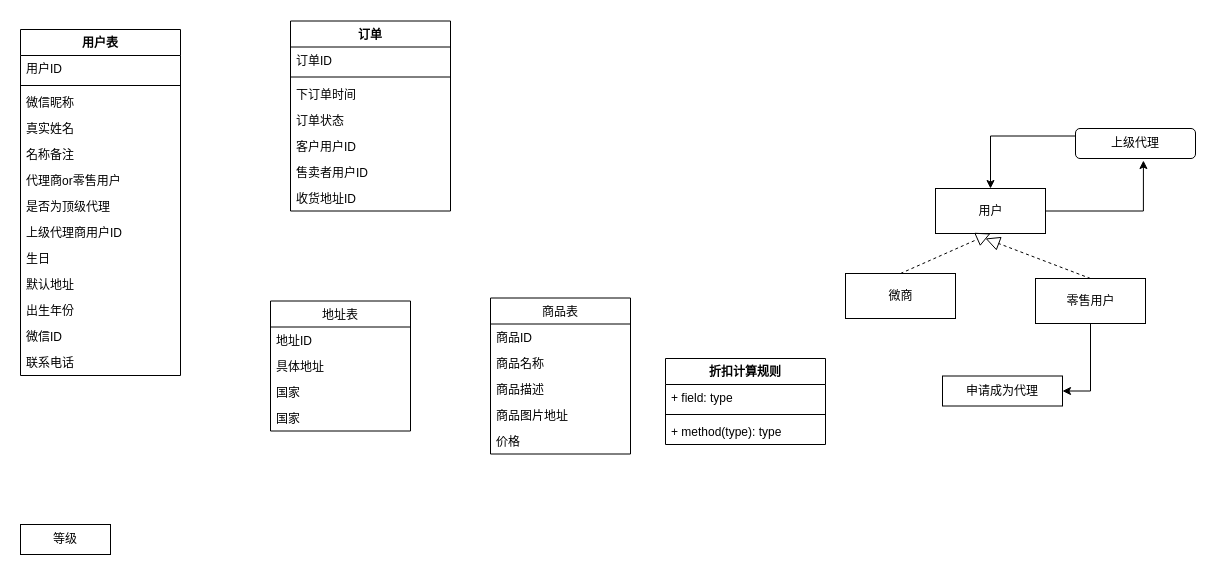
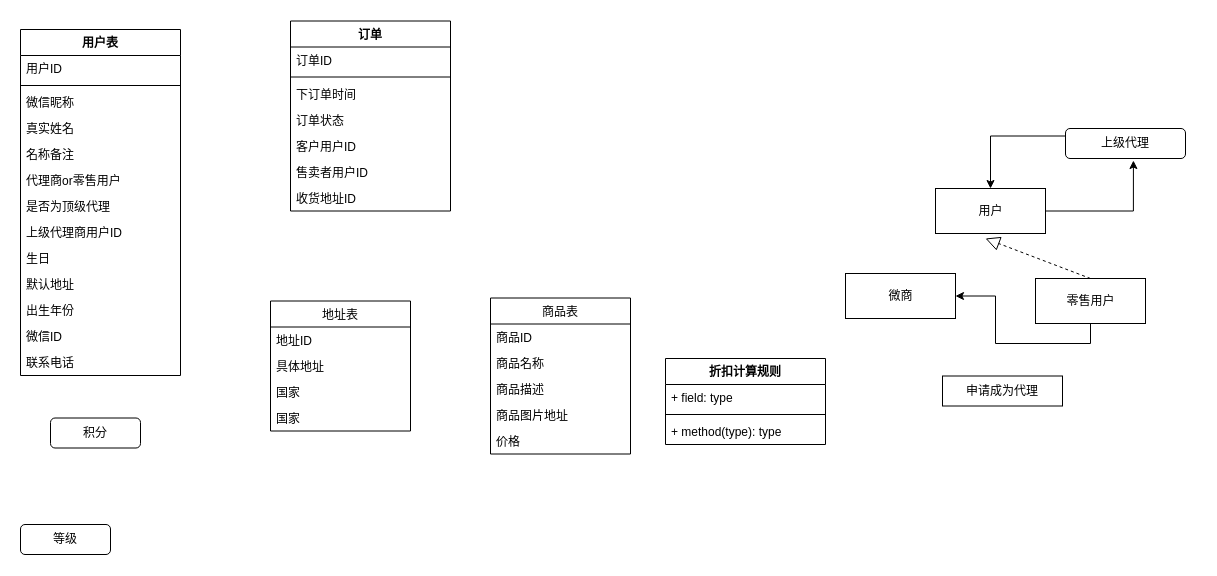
  <mxCell id="0" />
  <mxCell id="1" parent="0" />
  <mxCell id="2" style="edgeStyle=orthogonalEdgeStyle;rounded=0;orthogonalLoop=1;jettySize=auto;html=1;exitX=1;exitY=0.5;exitDx=0;exitDy=0;entryX=0.566;entryY=1.067;entryDx=0;entryDy=0;entryPerimeter=0;" parent="1" source="3" target="8" edge="1"><mxGeometry relative="1" as="geometry" /></mxCell>
  <mxCell id="3" value="用户" style="html=1;" parent="1" vertex="1"><mxGeometry x="935" y="188" width="110" height="45" as="geometry" /></mxCell>
  <mxCell id="4" value="微商" style="html=1;" parent="1" vertex="1"><mxGeometry x="845" y="273" width="110" height="45" as="geometry" /></mxCell>
- <mxCell id="5" style="edgeStyle=orthogonalEdgeStyle;rounded=0;orthogonalLoop=1;jettySize=auto;html=1;exitX=0.5;exitY=1;exitDx=0;exitDy=0;entryX=1;entryY=0.5;entryDx=0;entryDy=0;" edge="1" parent="1" source="6" target="13"><mxGeometry relative="1" as="geometry" /></mxCell>
+ <mxCell id="5" style="edgeStyle=orthogonalEdgeStyle;rounded=0;orthogonalLoop=1;jettySize=auto;html=1;exitX=0.5;exitY=1;exitDx=0;exitDy=0;" edge="1" parent="1" source="6" target="4"><mxGeometry relative="1" as="geometry" /></mxCell>
  <mxCell id="6" value="零售用户" style="html=1;" parent="1" vertex="1"><mxGeometry x="1035" y="278" width="110" height="45" as="geometry" /></mxCell>
  <mxCell id="7" style="edgeStyle=orthogonalEdgeStyle;rounded=0;orthogonalLoop=1;jettySize=auto;html=1;exitX=0;exitY=0.25;exitDx=0;exitDy=0;entryX=0.5;entryY=0;entryDx=0;entryDy=0;" parent="1" source="8" target="3" edge="1"><mxGeometry relative="1" as="geometry" /></mxCell>
- <mxCell id="8" value="上级代理" style="rounded=1;whiteSpace=wrap;html=1;" parent="1" vertex="1"><mxGeometry x="1075" y="128" width="120" height="30" as="geometry" /></mxCell>
- <mxCell id="9" value="" style="endArrow=block;dashed=1;endFill=0;endSize=12;html=1;exitX=0.5;exitY=0;exitDx=0;exitDy=0;entryX=0.5;entryY=1;entryDx=0;entryDy=0;" parent="1" source="4" target="3" edge="1"><mxGeometry width="160" relative="1" as="geometry"><mxPoint x="995" y="388" as="sourcePoint" /><mxPoint x="925" y="218" as="targetPoint" /></mxGeometry></mxCell>
+ <mxCell id="8" value="上级代理" style="rounded=1;whiteSpace=wrap;html=1;" parent="1" vertex="1"><mxGeometry x="1065" y="128" width="120" height="30" as="geometry" /></mxCell>
  <mxCell id="10" value="" style="endArrow=block;dashed=1;endFill=0;endSize=12;html=1;exitX=0.5;exitY=0;exitDx=0;exitDy=0;" parent="1" source="6" edge="1"><mxGeometry width="160" relative="1" as="geometry"><mxPoint x="995" y="388" as="sourcePoint" /><mxPoint x="985" y="238" as="targetPoint" /></mxGeometry></mxCell>
- <mxCell id="12" value="等级" style="whiteSpace=wrap;html=1;rounded=0;" vertex="1" parent="1"><mxGeometry x="20" y="524" width="90" height="30" as="geometry" /></mxCell>
+ <mxCell id="11" value="积分" style="rounded=1;whiteSpace=wrap;html=1;" vertex="1" parent="1"><mxGeometry x="50" y="417.5" width="90" height="30" as="geometry" /></mxCell>
+ <mxCell id="12" value="等级" style="rounded=1;whiteSpace=wrap;html=1;" vertex="1" parent="1"><mxGeometry x="20" y="524" width="90" height="30" as="geometry" /></mxCell>
  <mxCell id="13" value="申请成为代理" style="whiteSpace=wrap;html=1;rounded=0;" vertex="1" parent="1"><mxGeometry x="942" y="375.5" width="120" height="30" as="geometry" /></mxCell>
  <mxCell id="14" value="用户表" style="swimlane;fontStyle=1;align=center;verticalAlign=top;childLayout=stackLayout;horizontal=1;startSize=26;horizontalStack=0;resizeParent=1;resizeParentMax=0;resizeLast=0;collapsible=1;marginBottom=0;" vertex="1" parent="1"><mxGeometry x="20" y="29" width="160" height="346" as="geometry" /></mxCell>
  <mxCell id="15" value="用户ID" style="text;strokeColor=none;fillColor=none;align=left;verticalAlign=top;spacingLeft=4;spacingRight=4;overflow=hidden;rotatable=0;points=[[0,0.5],[1,0.5]];portConstraint=eastwest;" vertex="1" parent="14"><mxGeometry y="26" width="160" height="26" as="geometry" /></mxCell>
  <mxCell id="16" value="" style="line;strokeWidth=1;fillColor=none;align=left;verticalAlign=middle;spacingTop=-1;spacingLeft=3;spacingRight=3;rotatable=0;labelPosition=right;points=[];portConstraint=eastwest;" vertex="1" parent="14"><mxGeometry y="52" width="160" height="8" as="geometry" /></mxCell>
  <mxCell id="17" value="微信昵称" style="text;strokeColor=none;fillColor=none;align=left;verticalAlign=top;spacingLeft=4;spacingRight=4;overflow=hidden;rotatable=0;points=[[0,0.5],[1,0.5]];portConstraint=eastwest;" vertex="1" parent="14"><mxGeometry y="60" width="160" height="26" as="geometry" /></mxCell>
  <mxCell id="18" value="真实姓名" style="text;strokeColor=none;fillColor=none;align=left;verticalAlign=top;spacingLeft=4;spacingRight=4;overflow=hidden;rotatable=0;points=[[0,0.5],[1,0.5]];portConstraint=eastwest;" vertex="1" parent="14"><mxGeometry y="86" width="160" height="26" as="geometry" /></mxCell>
  <mxCell id="19" value="名称备注" style="text;strokeColor=none;fillColor=none;align=left;verticalAlign=top;spacingLeft=4;spacingRight=4;overflow=hidden;rotatable=0;points=[[0,0.5],[1,0.5]];portConstraint=eastwest;" vertex="1" parent="14"><mxGeometry y="112" width="160" height="26" as="geometry" /></mxCell>
  <mxCell id="20" value="代理商or零售用户" style="text;strokeColor=none;fillColor=none;align=left;verticalAlign=top;spacingLeft=4;spacingRight=4;overflow=hidden;rotatable=0;points=[[0,0.5],[1,0.5]];portConstraint=eastwest;" vertex="1" parent="14"><mxGeometry y="138" width="160" height="26" as="geometry" /></mxCell>
  <mxCell id="21" value="是否为顶级代理" style="text;strokeColor=none;fillColor=none;align=left;verticalAlign=top;spacingLeft=4;spacingRight=4;overflow=hidden;rotatable=0;points=[[0,0.5],[1,0.5]];portConstraint=eastwest;" vertex="1" parent="14"><mxGeometry y="164" width="160" height="26" as="geometry" /></mxCell>
  <mxCell id="22" value="上级代理商用户ID" style="text;strokeColor=none;fillColor=none;align=left;verticalAlign=top;spacingLeft=4;spacingRight=4;overflow=hidden;rotatable=0;points=[[0,0.5],[1,0.5]];portConstraint=eastwest;" vertex="1" parent="14"><mxGeometry y="190" width="160" height="26" as="geometry" /></mxCell>
  <mxCell id="23" value="生日" style="text;strokeColor=none;fillColor=none;align=left;verticalAlign=top;spacingLeft=4;spacingRight=4;overflow=hidden;rotatable=0;points=[[0,0.5],[1,0.5]];portConstraint=eastwest;" vertex="1" parent="14"><mxGeometry y="216" width="160" height="26" as="geometry" /></mxCell>
  <mxCell id="24" value="默认地址" style="text;strokeColor=none;fillColor=none;align=left;verticalAlign=top;spacingLeft=4;spacingRight=4;overflow=hidden;rotatable=0;points=[[0,0.5],[1,0.5]];portConstraint=eastwest;" vertex="1" parent="14"><mxGeometry y="242" width="160" height="26" as="geometry" /></mxCell>
  <mxCell id="25" value="出生年份" style="text;strokeColor=none;fillColor=none;align=left;verticalAlign=top;spacingLeft=4;spacingRight=4;overflow=hidden;rotatable=0;points=[[0,0.5],[1,0.5]];portConstraint=eastwest;" vertex="1" parent="14"><mxGeometry y="268" width="160" height="26" as="geometry" /></mxCell>
  <mxCell id="26" value="微信ID" style="text;strokeColor=none;fillColor=none;align=left;verticalAlign=top;spacingLeft=4;spacingRight=4;overflow=hidden;rotatable=0;points=[[0,0.5],[1,0.5]];portConstraint=eastwest;" vertex="1" parent="14"><mxGeometry y="294" width="160" height="26" as="geometry" /></mxCell>
  <mxCell id="27" value="联系电话" style="text;strokeColor=none;fillColor=none;align=left;verticalAlign=top;spacingLeft=4;spacingRight=4;overflow=hidden;rotatable=0;points=[[0,0.5],[1,0.5]];portConstraint=eastwest;" vertex="1" parent="14"><mxGeometry y="320" width="160" height="26" as="geometry" /></mxCell>
  <mxCell id="28" value="地址表" style="swimlane;fontStyle=0;childLayout=stackLayout;horizontal=1;startSize=26;fillColor=none;horizontalStack=0;resizeParent=1;resizeParentMax=0;resizeLast=0;collapsible=1;marginBottom=0;" vertex="1" parent="1"><mxGeometry x="270" y="300.5" width="140" height="130" as="geometry" /></mxCell>
  <mxCell id="29" value="地址ID" style="text;strokeColor=none;fillColor=none;align=left;verticalAlign=top;spacingLeft=4;spacingRight=4;overflow=hidden;rotatable=0;points=[[0,0.5],[1,0.5]];portConstraint=eastwest;" vertex="1" parent="28"><mxGeometry y="26" width="140" height="26" as="geometry" /></mxCell>
  <mxCell id="30" value="具体地址" style="text;strokeColor=none;fillColor=none;align=left;verticalAlign=top;spacingLeft=4;spacingRight=4;overflow=hidden;rotatable=0;points=[[0,0.5],[1,0.5]];portConstraint=eastwest;" vertex="1" parent="28"><mxGeometry y="52" width="140" height="26" as="geometry" /></mxCell>
  <mxCell id="31" value="国家" style="text;strokeColor=none;fillColor=none;align=left;verticalAlign=top;spacingLeft=4;spacingRight=4;overflow=hidden;rotatable=0;points=[[0,0.5],[1,0.5]];portConstraint=eastwest;" vertex="1" parent="28"><mxGeometry y="78" width="140" height="26" as="geometry" /></mxCell>
  <mxCell id="32" value="国家" style="text;strokeColor=none;fillColor=none;align=left;verticalAlign=top;spacingLeft=4;spacingRight=4;overflow=hidden;rotatable=0;points=[[0,0.5],[1,0.5]];portConstraint=eastwest;" vertex="1" parent="28"><mxGeometry y="104" width="140" height="26" as="geometry" /></mxCell>
  <mxCell id="33" value="商品表" style="swimlane;fontStyle=0;childLayout=stackLayout;horizontal=1;startSize=26;fillColor=none;horizontalStack=0;resizeParent=1;resizeParentMax=0;resizeLast=0;collapsible=1;marginBottom=0;" vertex="1" parent="1"><mxGeometry x="490" y="297.5" width="140" height="156" as="geometry" /></mxCell>
  <mxCell id="34" value="商品ID" style="text;strokeColor=none;fillColor=none;align=left;verticalAlign=top;spacingLeft=4;spacingRight=4;overflow=hidden;rotatable=0;points=[[0,0.5],[1,0.5]];portConstraint=eastwest;" vertex="1" parent="33"><mxGeometry y="26" width="140" height="26" as="geometry" /></mxCell>
  <mxCell id="35" value="商品名称" style="text;strokeColor=none;fillColor=none;align=left;verticalAlign=top;spacingLeft=4;spacingRight=4;overflow=hidden;rotatable=0;points=[[0,0.5],[1,0.5]];portConstraint=eastwest;" vertex="1" parent="33"><mxGeometry y="52" width="140" height="26" as="geometry" /></mxCell>
  <mxCell id="36" value="商品描述" style="text;strokeColor=none;fillColor=none;align=left;verticalAlign=top;spacingLeft=4;spacingRight=4;overflow=hidden;rotatable=0;points=[[0,0.5],[1,0.5]];portConstraint=eastwest;" vertex="1" parent="33"><mxGeometry y="78" width="140" height="26" as="geometry" /></mxCell>
  <mxCell id="37" value="商品图片地址" style="text;strokeColor=none;fillColor=none;align=left;verticalAlign=top;spacingLeft=4;spacingRight=4;overflow=hidden;rotatable=0;points=[[0,0.5],[1,0.5]];portConstraint=eastwest;" vertex="1" parent="33"><mxGeometry y="104" width="140" height="26" as="geometry" /></mxCell>
  <mxCell id="38" value="价格" style="text;strokeColor=none;fillColor=none;align=left;verticalAlign=top;spacingLeft=4;spacingRight=4;overflow=hidden;rotatable=0;points=[[0,0.5],[1,0.5]];portConstraint=eastwest;" vertex="1" parent="33"><mxGeometry y="130" width="140" height="26" as="geometry" /></mxCell>
  <mxCell id="39" value="订单" style="swimlane;fontStyle=1;align=center;verticalAlign=top;childLayout=stackLayout;horizontal=1;startSize=26;horizontalStack=0;resizeParent=1;resizeParentMax=0;resizeLast=0;collapsible=1;marginBottom=0;" vertex="1" parent="1"><mxGeometry x="290" y="20.5" width="160" height="190" as="geometry" /></mxCell>
  <mxCell id="40" value="订单ID" style="text;strokeColor=none;fillColor=none;align=left;verticalAlign=top;spacingLeft=4;spacingRight=4;overflow=hidden;rotatable=0;points=[[0,0.5],[1,0.5]];portConstraint=eastwest;" vertex="1" parent="39"><mxGeometry y="26" width="160" height="26" as="geometry" /></mxCell>
  <mxCell id="41" value="" style="line;strokeWidth=1;fillColor=none;align=left;verticalAlign=middle;spacingTop=-1;spacingLeft=3;spacingRight=3;rotatable=0;labelPosition=right;points=[];portConstraint=eastwest;" vertex="1" parent="39"><mxGeometry y="52" width="160" height="8" as="geometry" /></mxCell>
  <mxCell id="42" value="下订单时间" style="text;strokeColor=none;fillColor=none;align=left;verticalAlign=top;spacingLeft=4;spacingRight=4;overflow=hidden;rotatable=0;points=[[0,0.5],[1,0.5]];portConstraint=eastwest;" vertex="1" parent="39"><mxGeometry y="60" width="160" height="26" as="geometry" /></mxCell>
  <mxCell id="43" value="订单状态" style="text;strokeColor=none;fillColor=none;align=left;verticalAlign=top;spacingLeft=4;spacingRight=4;overflow=hidden;rotatable=0;points=[[0,0.5],[1,0.5]];portConstraint=eastwest;" vertex="1" parent="39"><mxGeometry y="86" width="160" height="26" as="geometry" /></mxCell>
  <mxCell id="44" value="客户用户ID" style="text;strokeColor=none;fillColor=none;align=left;verticalAlign=top;spacingLeft=4;spacingRight=4;overflow=hidden;rotatable=0;points=[[0,0.5],[1,0.5]];portConstraint=eastwest;" vertex="1" parent="39"><mxGeometry y="112" width="160" height="26" as="geometry" /></mxCell>
  <mxCell id="45" value="售卖者用户ID" style="text;strokeColor=none;fillColor=none;align=left;verticalAlign=top;spacingLeft=4;spacingRight=4;overflow=hidden;rotatable=0;points=[[0,0.5],[1,0.5]];portConstraint=eastwest;" vertex="1" parent="39"><mxGeometry y="138" width="160" height="26" as="geometry" /></mxCell>
  <mxCell id="46" value="收货地址ID" style="text;strokeColor=none;fillColor=none;align=left;verticalAlign=top;spacingLeft=4;spacingRight=4;overflow=hidden;rotatable=0;points=[[0,0.5],[1,0.5]];portConstraint=eastwest;" vertex="1" parent="39"><mxGeometry y="164" width="160" height="26" as="geometry" /></mxCell>
  <mxCell id="47" value="折扣计算规则" style="swimlane;fontStyle=1;align=center;verticalAlign=top;childLayout=stackLayout;horizontal=1;startSize=26;horizontalStack=0;resizeParent=1;resizeParentMax=0;resizeLast=0;collapsible=1;marginBottom=0;" vertex="1" parent="1"><mxGeometry x="665" y="358" width="160" height="86" as="geometry" /></mxCell>
  <mxCell id="48" value="+ field: type" style="text;strokeColor=none;fillColor=none;align=left;verticalAlign=top;spacingLeft=4;spacingRight=4;overflow=hidden;rotatable=0;points=[[0,0.5],[1,0.5]];portConstraint=eastwest;" vertex="1" parent="47"><mxGeometry y="26" width="160" height="26" as="geometry" /></mxCell>
  <mxCell id="49" value="" style="line;strokeWidth=1;fillColor=none;align=left;verticalAlign=middle;spacingTop=-1;spacingLeft=3;spacingRight=3;rotatable=0;labelPosition=right;points=[];portConstraint=eastwest;" vertex="1" parent="47"><mxGeometry y="52" width="160" height="8" as="geometry" /></mxCell>
  <mxCell id="50" value="+ method(type): type" style="text;strokeColor=none;fillColor=none;align=left;verticalAlign=top;spacingLeft=4;spacingRight=4;overflow=hidden;rotatable=0;points=[[0,0.5],[1,0.5]];portConstraint=eastwest;" vertex="1" parent="47"><mxGeometry y="60" width="160" height="26" as="geometry" /></mxCell>
